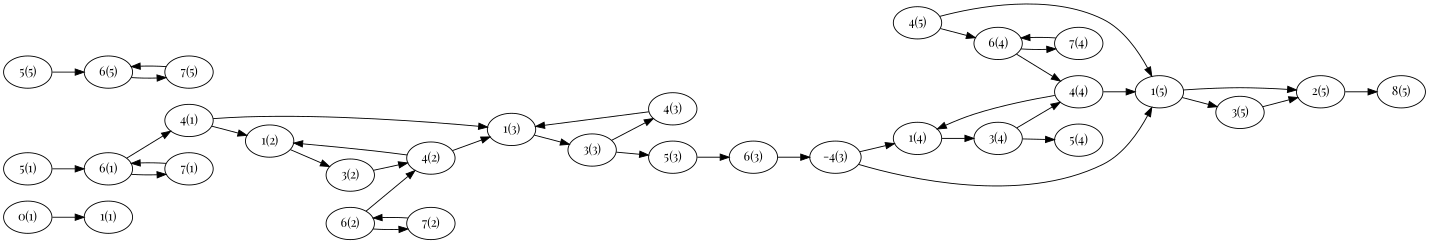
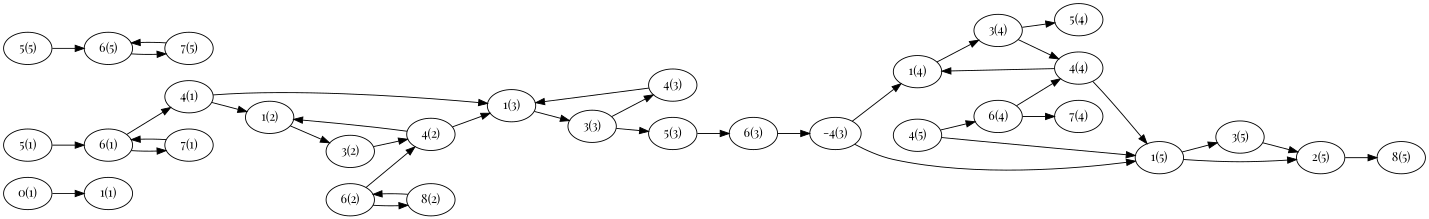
  digraph {
    fontname="Playfair Display"
    rankdir=LR
    node [fontname="Playfair Display"]
    edge [fontname="Playfair Display"]
    n1 [label="0(1)"]
    n2 [label="1(1)"]
    n3 [label="5(1)"]
    n4 [label="6(1)"]
    n5 [label="4(1)"]
    n6 [label="1(2)"]
    n7 [label="1(3)"]
    n8 [label="7(1)"]
    n9 [label="3(2)"]
    n10 [label="3(3)"]
    n11 [label="4(2)"]
    n12 [label="6(2)"]
-   n13 [label="7(2)"]
+   n13 [label="8(2)"]
    n14 [label="4(3)"]
    n15 [label="5(3)"]
    n16 [label="6(3)"]
    n17 [label="-4(3)"]
    n18 [label="1(4)"]
    n19 [label="1(5)"]
    n20 [label="3(4)"]
    n21 [label="3(5)"]
    n22 [label="2(5)"]
    n23 [label="4(4)"]
    n24 [label="5(4)"]
    n25 [label="6(4)"]
    n26 [label="7(4)"]
    n27 [label="4(5)"]
    n28 [label="8(5)"]
    n29 [label="5(5)"]
    n30 [label="6(5)"]
    n31 [label="7(5)"]
    n1 -> n2
    n3 -> n4
    n4 -> n5
    n4 -> n8
    n5 -> n6
    n5 -> n7
    n6 -> n9
    n7 -> n10
    n8 -> n4
    n9 -> n11
    n10 -> n14
    n10 -> n15
    n11 -> n6
    n11 -> n7
    n12 -> n11
    n12 -> n13
    n13 -> n12
    n14 -> n7
    n15 -> n16
    n16 -> n17
    n17 -> n18
    n17 -> n19
    n18 -> n20
    n19 -> n21
    n19 -> n22
    n20 -> n23
    n20 -> n24
    n21 -> n22
    n22 -> n28
    n23 -> n18
    n23 -> n19
    n25 -> n23
    n25 -> n26
-   n26 -> n25
    n27 -> n19
    n27 -> n25
    n29 -> n30
    n30 -> n31
    n31 -> n30
  }
